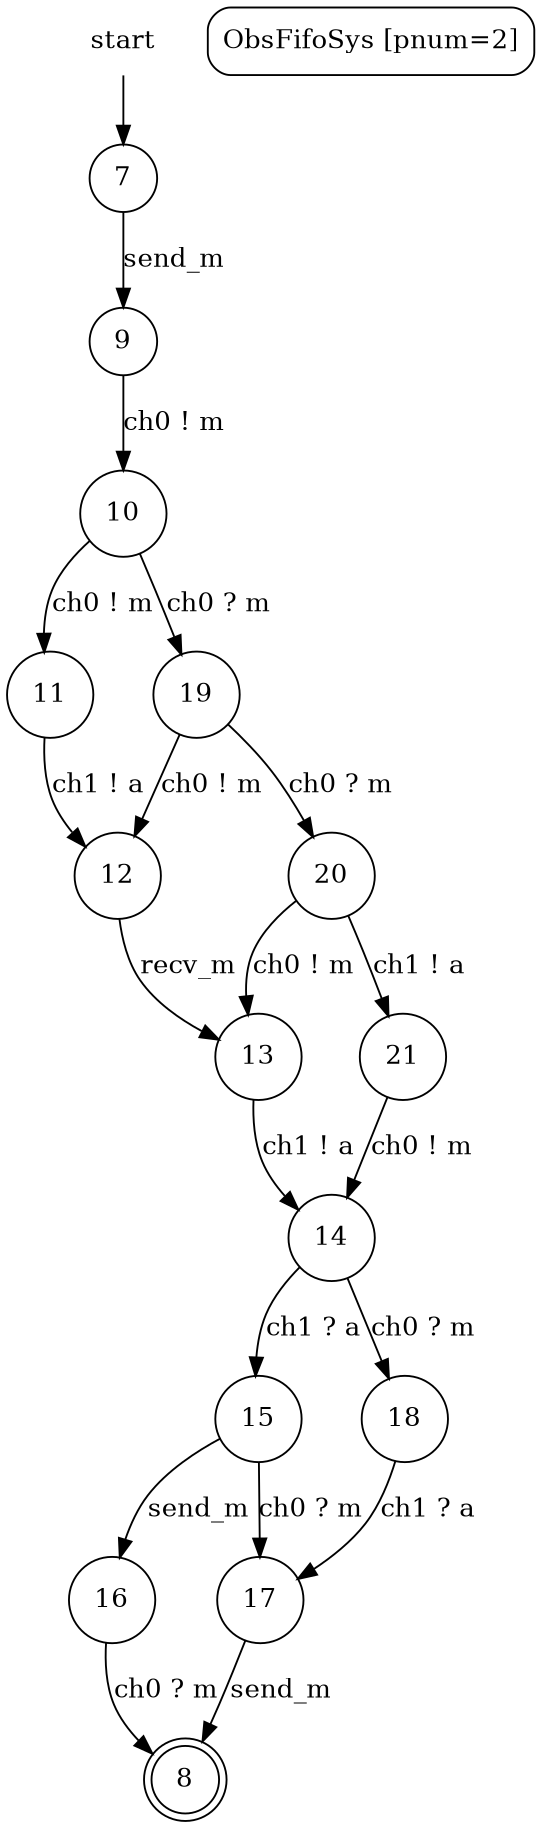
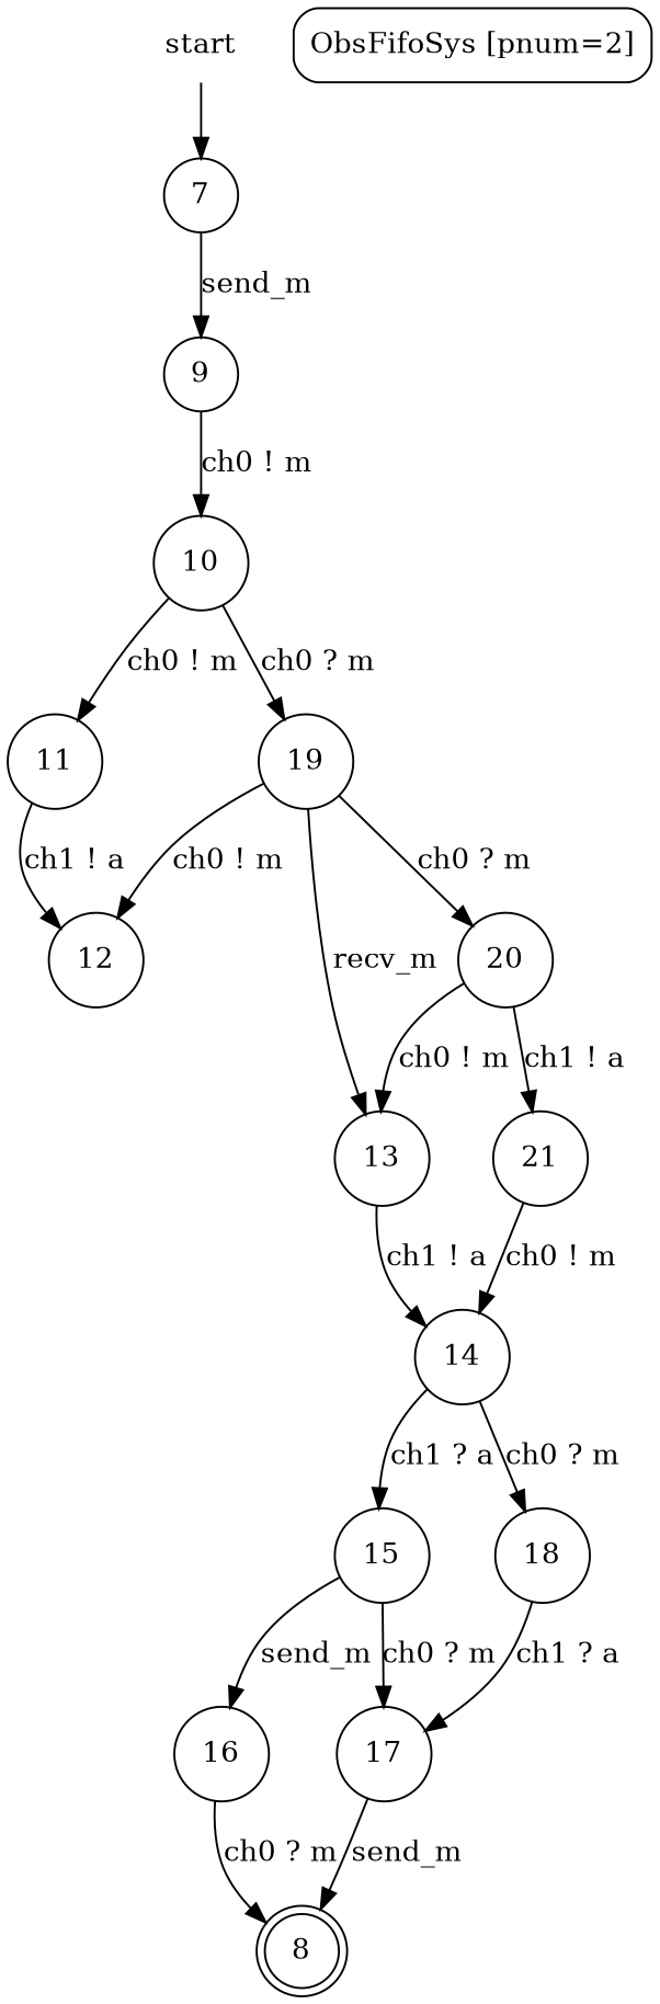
  digraph {
    node [shape=circle]
    n1 [label=9]
    n2 [label=10]
    n3 [label=11]
    n4 [label=19]
    n5 [label=12]
    n6 [label=20]
    n7 [label=13]
    n8 [label=14]
    n9 [label=15]
    n10 [label=18]
    n11 [label=16]
    n12 [label=17]
    n13 [label=8 shape=doublecircle]
    n14 [label=21]
    n15 [label=7]
    n16 [label=start shape=plaintext]
    n17 [label="ObsFifoSys [pnum=2]" shape=box style=rounded]
    n1 -> n2 [label="ch0 ! m"]
    n2 -> n3 [label="ch0 ! m"]
    n2 -> n4 [label="ch0 ? m"]
    n3 -> n5 [label="ch1 ! a"]
    n4 -> n5 [label="ch0 ! m"]
    n4 -> n6 [label="ch0 ? m"]
-   n5 -> n7 [label=recv_m]
+   n4 -> n7 [label=recv_m]
    n6 -> n7 [label="ch0 ! m"]
    n6 -> n14 [label="ch1 ! a"]
    n7 -> n8 [label="ch1 ! a"]
    n8 -> n9 [label="ch1 ? a"]
    n8 -> n10 [label="ch0 ? m"]
    n9 -> n11 [label=send_m]
    n9 -> n12 [label="ch0 ? m"]
    n10 -> n12 [label="ch1 ? a"]
    n11 -> n13 [label="ch0 ? m"]
    n12 -> n13 [label=send_m]
    n14 -> n8 [label="ch0 ! m"]
    n15 -> n1 [label=send_m]
    n16 -> n15
  }
